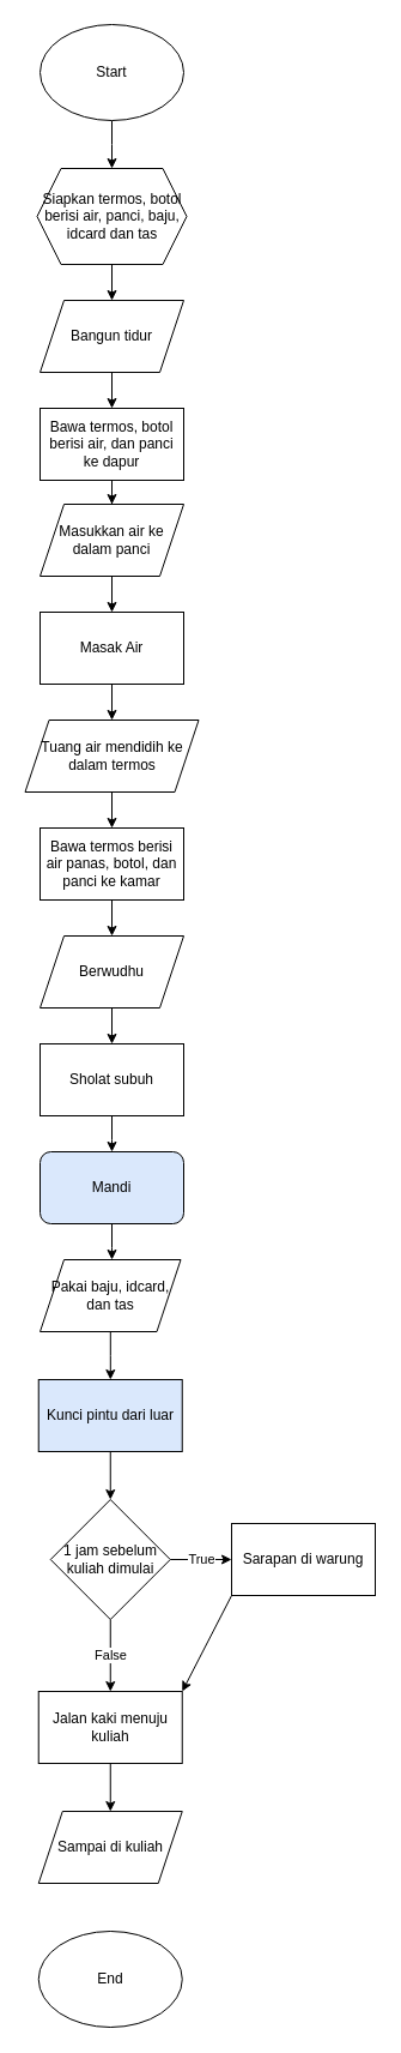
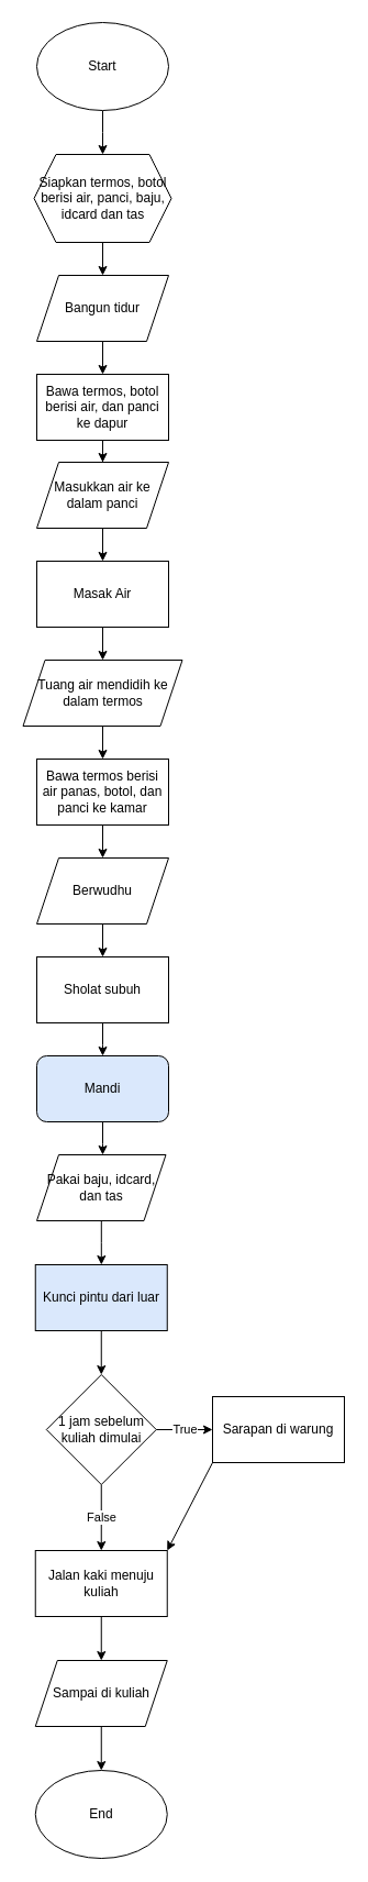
  <mxCell id="0" />
  <mxCell id="1" parent="0" />
  <mxCell id="2" value="" style="edgeStyle=orthogonalEdgeStyle;rounded=0;orthogonalLoop=1;jettySize=auto;html=1;" edge="1" parent="1" source="3"><mxGeometry relative="1" as="geometry"><mxPoint x="93" y="140" as="targetPoint" /></mxGeometry></mxCell>
  <mxCell id="3" value="Start" style="ellipse;whiteSpace=wrap;html=1;" vertex="1" parent="1"><mxGeometry x="33" y="20" width="120" height="80" as="geometry" /></mxCell>
  <mxCell id="4" value="" style="edgeStyle=orthogonalEdgeStyle;rounded=0;orthogonalLoop=1;jettySize=auto;html=1;" edge="1" parent="1" source="5" target="19"><mxGeometry relative="1" as="geometry" /></mxCell>
  <mxCell id="5" value="Berwudhu" style="shape=parallelogram;perimeter=parallelogramPerimeter;whiteSpace=wrap;html=1;fixedSize=1;" vertex="1" parent="1"><mxGeometry x="33" y="780" width="120" height="60" as="geometry" /></mxCell>
  <mxCell id="6" value="" style="edgeStyle=orthogonalEdgeStyle;rounded=0;orthogonalLoop=1;jettySize=auto;html=1;" edge="1" parent="1" source="7" target="35"><mxGeometry relative="1" as="geometry" /></mxCell>
  <mxCell id="7" value="Siapkan termos, botol berisi air, panci, baju, idcard dan tas" style="shape=hexagon;perimeter=hexagonPerimeter2;whiteSpace=wrap;html=1;fixedSize=1;" vertex="1" parent="1"><mxGeometry x="30.5" y="140" width="125" height="80" as="geometry" /></mxCell>
  <mxCell id="8" value="" style="edgeStyle=orthogonalEdgeStyle;rounded=0;orthogonalLoop=1;jettySize=auto;html=1;" edge="1" parent="1" source="9" target="11"><mxGeometry relative="1" as="geometry" /></mxCell>
  <mxCell id="9" value="Masukkan air ke dalam panci" style="shape=parallelogram;perimeter=parallelogramPerimeter;whiteSpace=wrap;html=1;fixedSize=1;" vertex="1" parent="1"><mxGeometry x="33" y="420" width="120" height="60" as="geometry" /></mxCell>
  <mxCell id="10" value="" style="edgeStyle=orthogonalEdgeStyle;rounded=0;orthogonalLoop=1;jettySize=auto;html=1;" edge="1" parent="1" source="11" target="13"><mxGeometry relative="1" as="geometry" /></mxCell>
  <mxCell id="11" value="Masak Air" style="whiteSpace=wrap;html=1;" vertex="1" parent="1"><mxGeometry x="33" y="510" width="120" height="60" as="geometry" /></mxCell>
  <mxCell id="12" value="" style="edgeStyle=orthogonalEdgeStyle;rounded=0;orthogonalLoop=1;jettySize=auto;html=1;" edge="1" parent="1" source="13" target="15"><mxGeometry relative="1" as="geometry" /></mxCell>
  <mxCell id="13" value="&lt;font style=&quot;font-size: 12px;&quot;&gt;Tuang air mendidih ke dalam termos&lt;/font&gt;" style="shape=parallelogram;perimeter=parallelogramPerimeter;whiteSpace=wrap;html=1;fixedSize=1;" vertex="1" parent="1"><mxGeometry x="20.5" y="600" width="145" height="60" as="geometry" /></mxCell>
  <mxCell id="14" value="" style="edgeStyle=orthogonalEdgeStyle;rounded=0;orthogonalLoop=1;jettySize=auto;html=1;" edge="1" parent="1" source="15" target="5"><mxGeometry relative="1" as="geometry" /></mxCell>
  <mxCell id="15" value="Bawa termos berisi air panas, botol, dan panci ke kamar" style="whiteSpace=wrap;html=1;" vertex="1" parent="1"><mxGeometry x="33" y="690" width="120" height="60" as="geometry" /></mxCell>
  <mxCell id="16" value="" style="edgeStyle=orthogonalEdgeStyle;rounded=0;orthogonalLoop=1;jettySize=auto;html=1;" edge="1" parent="1" source="17" target="9"><mxGeometry relative="1" as="geometry" /></mxCell>
  <mxCell id="17" value="Bawa termos, botol berisi air, dan panci ke dapur" style="whiteSpace=wrap;html=1;" vertex="1" parent="1"><mxGeometry x="33" y="340" width="120" height="60" as="geometry" /></mxCell>
  <mxCell id="18" value="" style="edgeStyle=orthogonalEdgeStyle;rounded=0;orthogonalLoop=1;jettySize=auto;html=1;" edge="1" parent="1" source="19"><mxGeometry relative="1" as="geometry"><mxPoint x="93" y="960" as="targetPoint" /></mxGeometry></mxCell>
  <mxCell id="19" value="Sholat subuh" style="whiteSpace=wrap;html=1;" vertex="1" parent="1"><mxGeometry x="33" y="870" width="120" height="60" as="geometry" /></mxCell>
  <mxCell id="20" value="" style="edgeStyle=orthogonalEdgeStyle;rounded=0;orthogonalLoop=1;jettySize=auto;html=1;" edge="1" parent="1" source="21"><mxGeometry relative="1" as="geometry"><mxPoint x="93" y="1050" as="targetPoint" /></mxGeometry></mxCell>
  <mxCell id="21" value="Mandi" style="rounded=1;whiteSpace=wrap;html=1;fillColor=#dae8fc;" vertex="1" parent="1"><mxGeometry x="33" y="960" width="120" height="60" as="geometry" /></mxCell>
  <mxCell id="22" value="" style="edgeStyle=orthogonalEdgeStyle;rounded=0;orthogonalLoop=1;jettySize=auto;html=1;" edge="1" parent="1" source="23" target="26"><mxGeometry relative="1" as="geometry" /></mxCell>
  <mxCell id="23" value="Kunci pintu dari luar" style="rounded=0;whiteSpace=wrap;html=1;fillColor=#dae8fc;" vertex="1" parent="1"><mxGeometry x="31.75" y="1150" width="120" height="60" as="geometry" /></mxCell>
  <mxCell id="24" value="True" style="edgeStyle=orthogonalEdgeStyle;rounded=0;orthogonalLoop=1;jettySize=auto;html=1;" edge="1" parent="1" source="26" target="27"><mxGeometry relative="1" as="geometry" /></mxCell>
  <mxCell id="25" value="False" style="edgeStyle=orthogonalEdgeStyle;rounded=0;orthogonalLoop=1;jettySize=auto;html=1;" edge="1" parent="1" source="26" target="29"><mxGeometry relative="1" as="geometry" /></mxCell>
  <mxCell id="26" value="1 jam sebelum kuliah dimulai" style="rhombus;whiteSpace=wrap;html=1;" vertex="1" parent="1"><mxGeometry x="41.75" y="1250" width="100" height="100" as="geometry" /></mxCell>
  <mxCell id="27" value="Sarapan di warung" style="whiteSpace=wrap;html=1;" vertex="1" parent="1"><mxGeometry x="193" y="1270" width="120" height="60" as="geometry" /></mxCell>
  <mxCell id="28" value="" style="edgeStyle=orthogonalEdgeStyle;rounded=0;orthogonalLoop=1;jettySize=auto;html=1;" edge="1" parent="1" source="29" target="33"><mxGeometry relative="1" as="geometry" /></mxCell>
  <mxCell id="29" value="Jalan kaki menuju kuliah" style="whiteSpace=wrap;html=1;" vertex="1" parent="1"><mxGeometry x="31.75" y="1410" width="120" height="60" as="geometry" /></mxCell>
  <mxCell id="30" value="End" style="ellipse;whiteSpace=wrap;html=1;" vertex="1" parent="1"><mxGeometry x="31.75" y="1610" width="120" height="80" as="geometry" /></mxCell>
  <mxCell id="31" value="" style="endArrow=classic;html=1;rounded=0;exitX=0;exitY=1;exitDx=0;exitDy=0;entryX=1;entryY=0;entryDx=0;entryDy=0;" edge="1" parent="1" source="27" target="29"><mxGeometry width="50" height="50" relative="1" as="geometry"><mxPoint x="193" y="1480" as="sourcePoint" /><mxPoint x="143" y="1470" as="targetPoint" /></mxGeometry></mxCell>
+ <mxCell id="32" value="" style="edgeStyle=orthogonalEdgeStyle;rounded=0;orthogonalLoop=1;jettySize=auto;html=1;" edge="1" parent="1" source="33" target="30"><mxGeometry relative="1" as="geometry" /></mxCell>
  <mxCell id="33" value="Sampai di kuliah" style="shape=parallelogram;perimeter=parallelogramPerimeter;whiteSpace=wrap;html=1;fixedSize=1;" vertex="1" parent="1"><mxGeometry x="31.75" y="1510" width="120" height="60" as="geometry" /></mxCell>
  <mxCell id="34" value="" style="edgeStyle=orthogonalEdgeStyle;rounded=0;orthogonalLoop=1;jettySize=auto;html=1;" edge="1" parent="1" source="35" target="17"><mxGeometry relative="1" as="geometry" /></mxCell>
  <mxCell id="35" value="Bangun tidur" style="shape=parallelogram;perimeter=parallelogramPerimeter;whiteSpace=wrap;html=1;fixedSize=1;" vertex="1" parent="1"><mxGeometry x="33" y="250" width="120" height="60" as="geometry" /></mxCell>
  <mxCell id="36" value="" style="edgeStyle=orthogonalEdgeStyle;rounded=0;orthogonalLoop=1;jettySize=auto;html=1;" edge="1" parent="1" source="37" target="23"><mxGeometry relative="1" as="geometry" /></mxCell>
  <mxCell id="37" value="Pakai baju, idcard, dan tas" style="shape=parallelogram;perimeter=parallelogramPerimeter;whiteSpace=wrap;html=1;fixedSize=1;" vertex="1" parent="1"><mxGeometry x="33" y="1050" width="117.5" height="60" as="geometry" /></mxCell>
